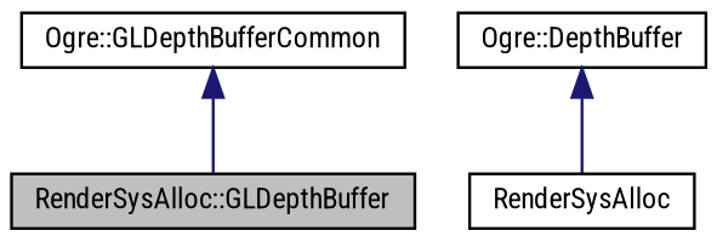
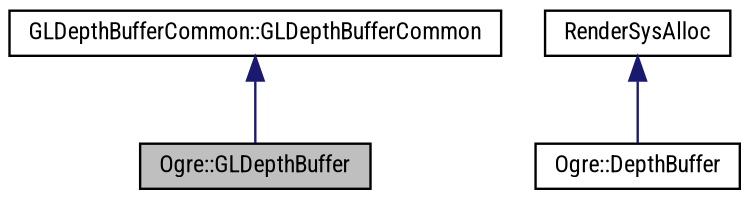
  digraph {
    fontname="Roboto Condensed"
    node [color=black fontname="Roboto Condensed" fontsize=10 shape=record]
    edge [color=midnightblue dir=back fontname="Roboto Condensed" fontsize=10 labelfontname=Helvetica labelfontsize=10 style=solid]
-   n1 [fillcolor=grey75 fontcolor=black height=0.2 label="RenderSysAlloc::GLDepthBuffer" style=filled width=0.4]
-   n2 [height=0.2 label="Ogre::GLDepthBufferCommon" width=0.4]
+   n1 [fillcolor=grey75 fontcolor=black height=0.2 label="Ogre::GLDepthBuffer" style=filled width=0.4]
+   n2 [height=0.2 label="GLDepthBufferCommon::GLDepthBufferCommon" width=0.4]
    n3 [height=0.2 label="Ogre::DepthBuffer" width=0.4]
    n4 [height=0.2 label=RenderSysAlloc width=0.4]
    n2 -> n1
-   n3 -> n4
+   n4 -> n3
  }
